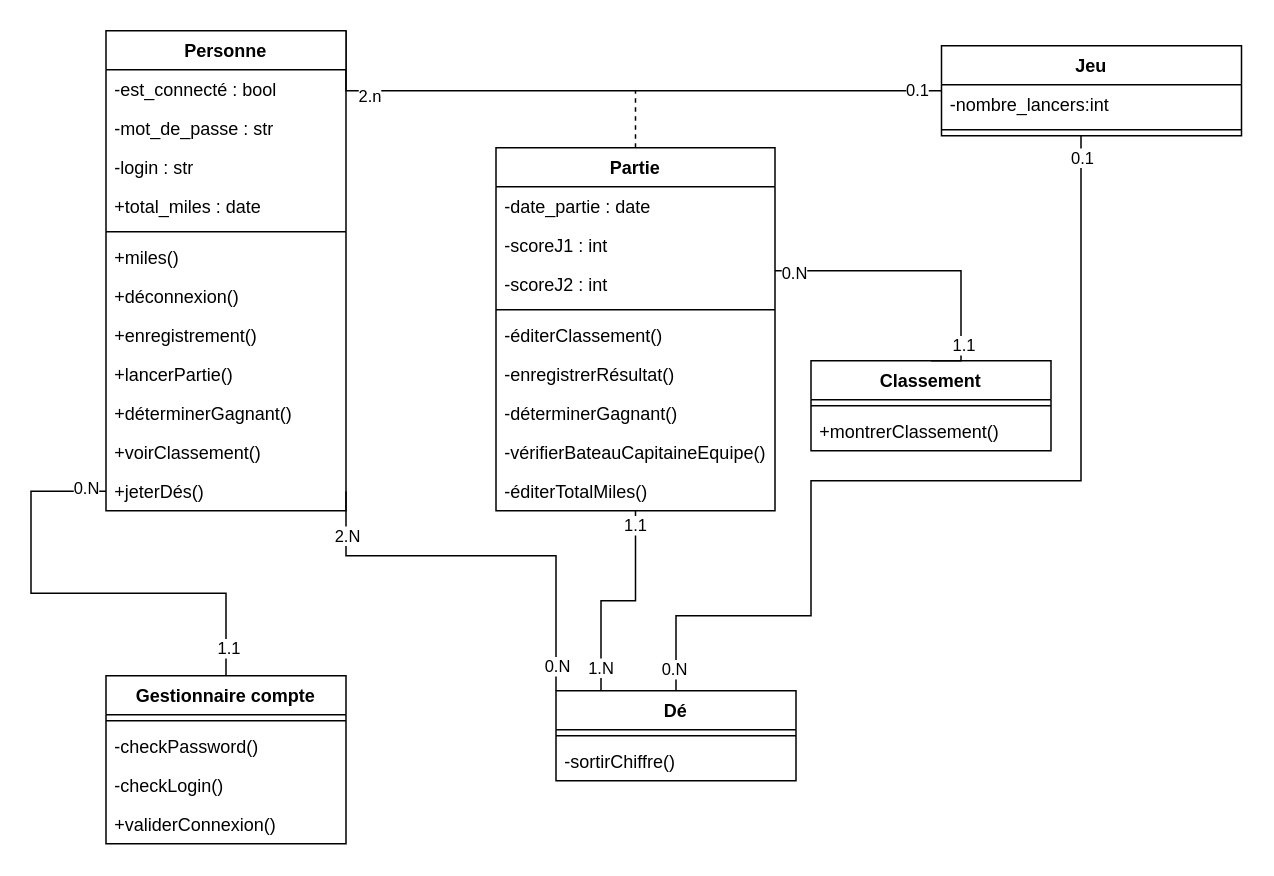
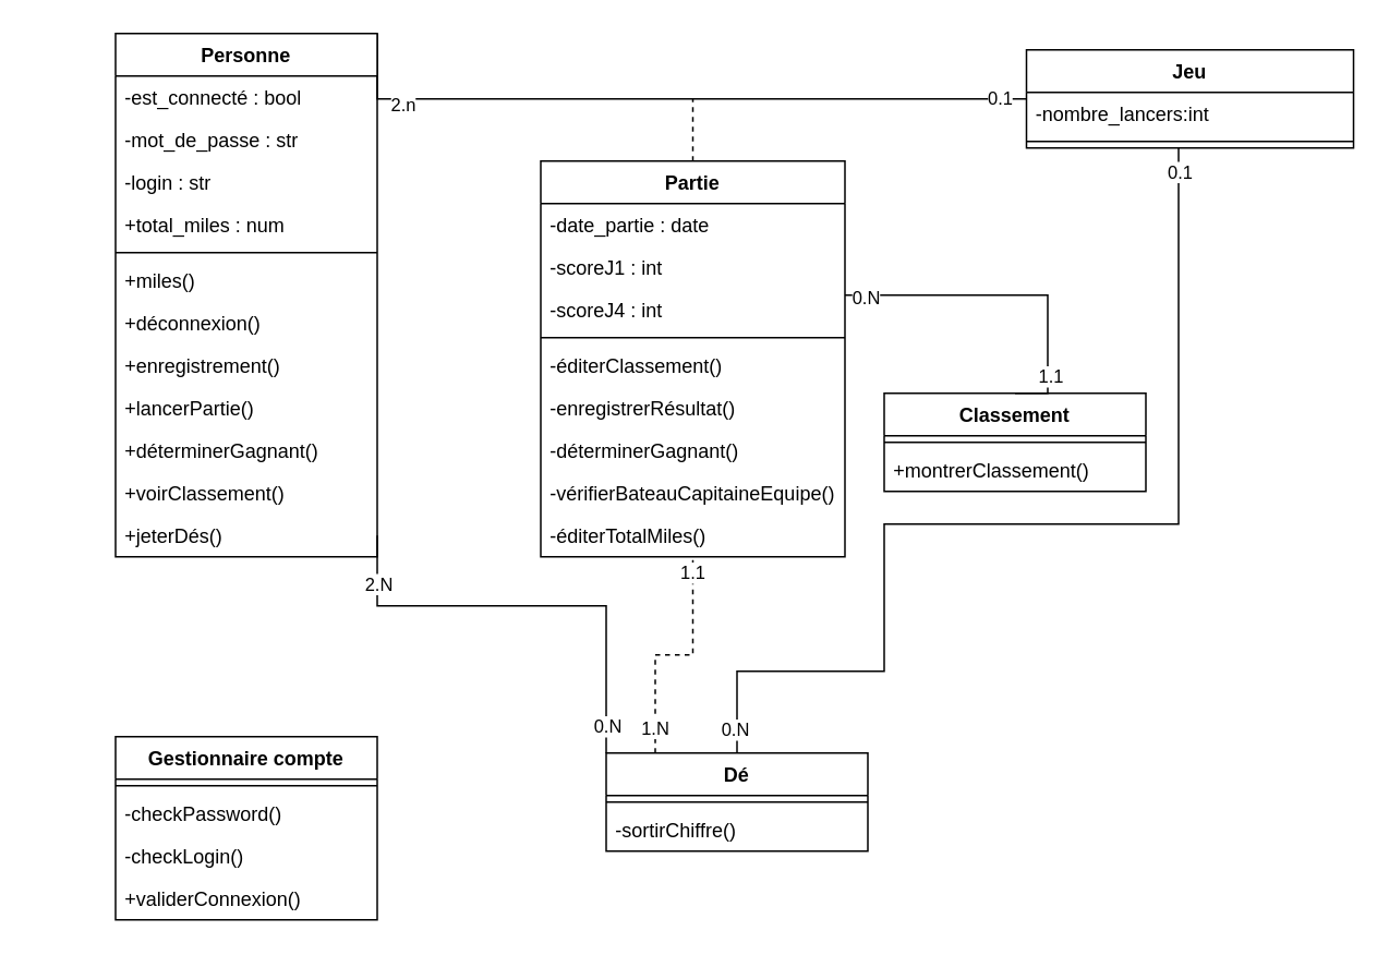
  <mxCell id="0" />
  <mxCell id="1" parent="0" />
  <mxCell id="2" style="edgeStyle=orthogonalEdgeStyle;rounded=0;orthogonalLoop=1;jettySize=auto;html=1;exitX=1;exitY=0;exitDx=0;exitDy=0;endArrow=none;endFill=0;" edge="1" parent="1" source="5" target="32"><mxGeometry relative="1" as="geometry"><Array as="points"><mxPoint x="230" y="60" /></Array></mxGeometry></mxCell>
  <mxCell id="3" value="0.1" style="edgeLabel;html=1;align=center;verticalAlign=middle;resizable=0;points=[];" vertex="1" connectable="0" parent="2"><mxGeometry x="0.924" y="1" relative="1" as="geometry"><mxPoint as="offset" /></mxGeometry></mxCell>
  <mxCell id="4" value="2.n" style="edgeLabel;html=1;align=center;verticalAlign=middle;resizable=0;points=[];" vertex="1" connectable="0" parent="2"><mxGeometry x="-0.748" y="-3" relative="1" as="geometry"><mxPoint as="offset" /></mxGeometry></mxCell>
  <mxCell id="5" value="Personne" style="swimlane;fontStyle=1;align=center;verticalAlign=top;childLayout=stackLayout;horizontal=1;startSize=26;horizontalStack=0;resizeParent=1;resizeParentMax=0;resizeLast=0;collapsible=1;marginBottom=0;" vertex="1" parent="1"><mxGeometry x="70" y="20" width="160" height="320" as="geometry" /></mxCell>
  <mxCell id="6" value="-est_connecté : bool" style="text;strokeColor=none;fillColor=none;align=left;verticalAlign=top;spacingLeft=4;spacingRight=4;overflow=hidden;rotatable=0;points=[[0,0.5],[1,0.5]];portConstraint=eastwest;" vertex="1" parent="5"><mxGeometry y="26" width="160" height="26" as="geometry" /></mxCell>
  <mxCell id="7" value="-mot_de_passe : str" style="text;strokeColor=none;fillColor=none;align=left;verticalAlign=top;spacingLeft=4;spacingRight=4;overflow=hidden;rotatable=0;points=[[0,0.5],[1,0.5]];portConstraint=eastwest;" vertex="1" parent="5"><mxGeometry y="52" width="160" height="26" as="geometry" /></mxCell>
  <mxCell id="8" value="-login : str" style="text;strokeColor=none;fillColor=none;align=left;verticalAlign=top;spacingLeft=4;spacingRight=4;overflow=hidden;rotatable=0;points=[[0,0.5],[1,0.5]];portConstraint=eastwest;" vertex="1" parent="5"><mxGeometry y="78" width="160" height="26" as="geometry" /></mxCell>
- <mxCell id="9" value="+total_miles : date" style="text;strokeColor=none;fillColor=none;align=left;verticalAlign=top;spacingLeft=4;spacingRight=4;overflow=hidden;rotatable=0;points=[[0,0.5],[1,0.5]];portConstraint=eastwest;" vertex="1" parent="5"><mxGeometry y="104" width="160" height="26" as="geometry" /></mxCell>
+ <mxCell id="9" value="+total_miles : num" style="text;strokeColor=none;fillColor=none;align=left;verticalAlign=top;spacingLeft=4;spacingRight=4;overflow=hidden;rotatable=0;points=[[0,0.5],[1,0.5]];portConstraint=eastwest;" vertex="1" parent="5"><mxGeometry y="104" width="160" height="26" as="geometry" /></mxCell>
  <mxCell id="10" value="" style="line;strokeWidth=1;fillColor=none;align=left;verticalAlign=middle;spacingTop=-1;spacingLeft=3;spacingRight=3;rotatable=0;labelPosition=right;points=[];portConstraint=eastwest;strokeColor=inherit;" vertex="1" parent="5"><mxGeometry y="130" width="160" height="8" as="geometry" /></mxCell>
  <mxCell id="11" value="+miles()" style="text;strokeColor=none;fillColor=none;align=left;verticalAlign=top;spacingLeft=4;spacingRight=4;overflow=hidden;rotatable=0;points=[[0,0.5],[1,0.5]];portConstraint=eastwest;" vertex="1" parent="5"><mxGeometry y="138" width="160" height="26" as="geometry" /></mxCell>
  <mxCell id="12" value="+déconnexion()" style="text;strokeColor=none;fillColor=none;align=left;verticalAlign=top;spacingLeft=4;spacingRight=4;overflow=hidden;rotatable=0;points=[[0,0.5],[1,0.5]];portConstraint=eastwest;" vertex="1" parent="5"><mxGeometry y="164" width="160" height="26" as="geometry" /></mxCell>
  <mxCell id="13" value="+enregistrement()" style="text;strokeColor=none;fillColor=none;align=left;verticalAlign=top;spacingLeft=4;spacingRight=4;overflow=hidden;rotatable=0;points=[[0,0.5],[1,0.5]];portConstraint=eastwest;" vertex="1" parent="5"><mxGeometry y="190" width="160" height="26" as="geometry" /></mxCell>
  <mxCell id="14" value="+lancerPartie()" style="text;strokeColor=none;fillColor=none;align=left;verticalAlign=top;spacingLeft=4;spacingRight=4;overflow=hidden;rotatable=0;points=[[0,0.5],[1,0.5]];portConstraint=eastwest;" vertex="1" parent="5"><mxGeometry y="216" width="160" height="26" as="geometry" /></mxCell>
  <mxCell id="15" value="+déterminerGagnant()" style="text;strokeColor=none;fillColor=none;align=left;verticalAlign=top;spacingLeft=4;spacingRight=4;overflow=hidden;rotatable=0;points=[[0,0.5],[1,0.5]];portConstraint=eastwest;" vertex="1" parent="5"><mxGeometry y="242" width="160" height="26" as="geometry" /></mxCell>
  <mxCell id="16" value="+voirClassement()" style="text;strokeColor=none;fillColor=none;align=left;verticalAlign=top;spacingLeft=4;spacingRight=4;overflow=hidden;rotatable=0;points=[[0,0.5],[1,0.5]];portConstraint=eastwest;" vertex="1" parent="5"><mxGeometry y="268" width="160" height="26" as="geometry" /></mxCell>
  <mxCell id="17" value="+jeterDés()" style="text;strokeColor=none;fillColor=none;align=left;verticalAlign=top;spacingLeft=4;spacingRight=4;overflow=hidden;rotatable=0;points=[[0,0.5],[1,0.5]];portConstraint=eastwest;" vertex="1" parent="5"><mxGeometry y="294" width="160" height="26" as="geometry" /></mxCell>
  <mxCell id="18" style="edgeStyle=orthogonalEdgeStyle;rounded=0;orthogonalLoop=1;jettySize=auto;html=1;endArrow=none;endFill=0;dashed=1;" edge="1" parent="1" source="19"><mxGeometry relative="1" as="geometry"><mxPoint x="423" y="60" as="targetPoint" /></mxGeometry></mxCell>
  <mxCell id="19" value="Partie" style="swimlane;fontStyle=1;align=center;verticalAlign=top;childLayout=stackLayout;horizontal=1;startSize=26;horizontalStack=0;resizeParent=1;resizeParentMax=0;resizeLast=0;collapsible=1;marginBottom=0;" vertex="1" parent="1"><mxGeometry x="330" y="98" width="186" height="242" as="geometry" /></mxCell>
  <mxCell id="20" value="-date_partie : date" style="text;strokeColor=none;fillColor=none;align=left;verticalAlign=top;spacingLeft=4;spacingRight=4;overflow=hidden;rotatable=0;points=[[0,0.5],[1,0.5]];portConstraint=eastwest;" vertex="1" parent="19"><mxGeometry y="26" width="186" height="26" as="geometry" /></mxCell>
  <mxCell id="21" value="-scoreJ1 : int" style="text;strokeColor=none;fillColor=none;align=left;verticalAlign=top;spacingLeft=4;spacingRight=4;overflow=hidden;rotatable=0;points=[[0,0.5],[1,0.5]];portConstraint=eastwest;" vertex="1" parent="19"><mxGeometry y="52" width="186" height="26" as="geometry" /></mxCell>
- <mxCell id="22" value="-scoreJ2 : int" style="text;strokeColor=none;fillColor=none;align=left;verticalAlign=top;spacingLeft=4;spacingRight=4;overflow=hidden;rotatable=0;points=[[0,0.5],[1,0.5]];portConstraint=eastwest;" vertex="1" parent="19"><mxGeometry y="78" width="186" height="26" as="geometry" /></mxCell>
+ <mxCell id="22" value="-scoreJ4 : int" style="text;strokeColor=none;fillColor=none;align=left;verticalAlign=top;spacingLeft=4;spacingRight=4;overflow=hidden;rotatable=0;points=[[0,0.5],[1,0.5]];portConstraint=eastwest;" vertex="1" parent="19"><mxGeometry y="78" width="186" height="26" as="geometry" /></mxCell>
  <mxCell id="23" value="" style="line;strokeWidth=1;fillColor=none;align=left;verticalAlign=middle;spacingTop=-1;spacingLeft=3;spacingRight=3;rotatable=0;labelPosition=right;points=[];portConstraint=eastwest;strokeColor=inherit;" vertex="1" parent="19"><mxGeometry y="104" width="186" height="8" as="geometry" /></mxCell>
  <mxCell id="24" value="-éditerClassement()" style="text;strokeColor=none;fillColor=none;align=left;verticalAlign=top;spacingLeft=4;spacingRight=4;overflow=hidden;rotatable=0;points=[[0,0.5],[1,0.5]];portConstraint=eastwest;" vertex="1" parent="19"><mxGeometry y="112" width="186" height="26" as="geometry" /></mxCell>
  <mxCell id="25" value="-enregistrerRésultat()" style="text;strokeColor=none;fillColor=none;align=left;verticalAlign=top;spacingLeft=4;spacingRight=4;overflow=hidden;rotatable=0;points=[[0,0.5],[1,0.5]];portConstraint=eastwest;" vertex="1" parent="19"><mxGeometry y="138" width="186" height="26" as="geometry" /></mxCell>
  <mxCell id="26" value="-déterminerGagnant()" style="text;strokeColor=none;fillColor=none;align=left;verticalAlign=top;spacingLeft=4;spacingRight=4;overflow=hidden;rotatable=0;points=[[0,0.5],[1,0.5]];portConstraint=eastwest;" vertex="1" parent="19"><mxGeometry y="164" width="186" height="26" as="geometry" /></mxCell>
  <mxCell id="27" value="-vérifierBateauCapitaineEquipe()" style="text;strokeColor=none;fillColor=none;align=left;verticalAlign=top;spacingLeft=4;spacingRight=4;overflow=hidden;rotatable=0;points=[[0,0.5],[1,0.5]];portConstraint=eastwest;" vertex="1" parent="19"><mxGeometry y="190" width="186" height="26" as="geometry" /></mxCell>
  <mxCell id="28" value="-éditerTotalMiles()" style="text;strokeColor=none;fillColor=none;align=left;verticalAlign=top;spacingLeft=4;spacingRight=4;overflow=hidden;rotatable=0;points=[[0,0.5],[1,0.5]];portConstraint=eastwest;" vertex="1" parent="19"><mxGeometry y="216" width="186" height="26" as="geometry" /></mxCell>
  <mxCell id="29" style="edgeStyle=orthogonalEdgeStyle;rounded=0;orthogonalLoop=1;jettySize=auto;html=1;endArrow=none;endFill=0;" edge="1" parent="1" source="32" target="48"><mxGeometry relative="1" as="geometry"><Array as="points"><mxPoint x="720" y="320" /><mxPoint x="540" y="320" /><mxPoint x="540" y="410" /><mxPoint x="450" y="410" /></Array></mxGeometry></mxCell>
  <mxCell id="30" value="0.1" style="edgeLabel;html=1;align=center;verticalAlign=middle;resizable=0;points=[];" vertex="1" connectable="0" parent="29"><mxGeometry x="-0.957" relative="1" as="geometry"><mxPoint as="offset" /></mxGeometry></mxCell>
  <mxCell id="31" value="0.N" style="edgeLabel;html=1;align=center;verticalAlign=middle;resizable=0;points=[];" vertex="1" connectable="0" parent="29"><mxGeometry x="0.956" y="-2" relative="1" as="geometry"><mxPoint y="-1" as="offset" /></mxGeometry></mxCell>
  <mxCell id="32" value="Jeu" style="swimlane;fontStyle=1;align=center;verticalAlign=top;childLayout=stackLayout;horizontal=1;startSize=26;horizontalStack=0;resizeParent=1;resizeParentMax=0;resizeLast=0;collapsible=1;marginBottom=0;" vertex="1" parent="1"><mxGeometry x="627" width="200" height="60" as="geometry" y="30" /></mxCell>
  <mxCell id="33" value="-nombre_lancers:int&#10;" style="text;strokeColor=none;fillColor=none;align=left;verticalAlign=top;spacingLeft=4;spacingRight=4;overflow=hidden;rotatable=0;points=[[0,0.5],[1,0.5]];portConstraint=eastwest;" vertex="1" parent="32"><mxGeometry y="26" width="200" height="26" as="geometry" /></mxCell>
  <mxCell id="34" value="" style="line;strokeWidth=1;fillColor=none;align=left;verticalAlign=middle;spacingTop=-1;spacingLeft=3;spacingRight=3;rotatable=0;labelPosition=right;points=[];portConstraint=eastwest;strokeColor=inherit;" vertex="1" parent="32"><mxGeometry y="52" width="200" height="8" as="geometry" /></mxCell>
  <mxCell id="35" value="Gestionnaire compte" style="swimlane;fontStyle=1;align=center;verticalAlign=top;childLayout=stackLayout;horizontal=1;startSize=26;horizontalStack=0;resizeParent=1;resizeParentMax=0;resizeLast=0;collapsible=1;marginBottom=0;" vertex="1" parent="1"><mxGeometry x="70" y="450" width="160" height="112" as="geometry" /></mxCell>
  <mxCell id="36" value="" style="line;strokeWidth=1;fillColor=none;align=left;verticalAlign=middle;spacingTop=-1;spacingLeft=3;spacingRight=3;rotatable=0;labelPosition=right;points=[];portConstraint=eastwest;strokeColor=inherit;" vertex="1" parent="35"><mxGeometry y="26" width="160" height="8" as="geometry" /></mxCell>
  <mxCell id="37" value="-checkPassword()" style="text;strokeColor=none;fillColor=none;align=left;verticalAlign=top;spacingLeft=4;spacingRight=4;overflow=hidden;rotatable=0;points=[[0,0.5],[1,0.5]];portConstraint=eastwest;" vertex="1" parent="35"><mxGeometry y="34" width="160" height="26" as="geometry" /></mxCell>
  <mxCell id="38" value="-checkLogin()" style="text;strokeColor=none;fillColor=none;align=left;verticalAlign=top;spacingLeft=4;spacingRight=4;overflow=hidden;rotatable=0;points=[[0,0.5],[1,0.5]];portConstraint=eastwest;" vertex="1" parent="35"><mxGeometry y="60" width="160" height="26" as="geometry" /></mxCell>
  <mxCell id="39" value="+validerConnexion()" style="text;strokeColor=none;fillColor=none;align=left;verticalAlign=top;spacingLeft=4;spacingRight=4;overflow=hidden;rotatable=0;points=[[0,0.5],[1,0.5]];portConstraint=eastwest;" vertex="1" parent="35"><mxGeometry y="86" width="160" height="26" as="geometry" /></mxCell>
  <mxCell id="40" value="Classement" style="swimlane;fontStyle=1;align=center;verticalAlign=top;childLayout=stackLayout;horizontal=1;startSize=26;horizontalStack=0;resizeParent=1;resizeParentMax=0;resizeLast=0;collapsible=1;marginBottom=0;" vertex="1" parent="1"><mxGeometry x="540" y="240" width="160" height="60" as="geometry" /></mxCell>
  <mxCell id="41" value="" style="line;strokeWidth=1;fillColor=none;align=left;verticalAlign=middle;spacingTop=-1;spacingLeft=3;spacingRight=3;rotatable=0;labelPosition=right;points=[];portConstraint=eastwest;strokeColor=inherit;" vertex="1" parent="40"><mxGeometry y="26" width="160" height="8" as="geometry" /></mxCell>
  <mxCell id="42" value="+montrerClassement()" style="text;strokeColor=none;fillColor=none;align=left;verticalAlign=top;spacingLeft=4;spacingRight=4;overflow=hidden;rotatable=0;points=[[0,0.5],[1,0.5]];portConstraint=eastwest;" vertex="1" parent="40"><mxGeometry y="34" width="160" height="26" as="geometry" /></mxCell>
- <mxCell id="43" value="1.1" style="edgeStyle=orthogonalEdgeStyle;rounded=0;orthogonalLoop=1;jettySize=auto;html=1;endArrow=none;endFill=0;" edge="1" parent="1" source="48" target="19"><mxGeometry x="0.864" relative="1" as="geometry"><Array as="points"><mxPoint x="400" y="400" /><mxPoint x="423" y="400" /></Array><mxPoint as="offset" /></mxGeometry></mxCell>
+ <mxCell id="43" value="1.1" style="edgeStyle=orthogonalEdgeStyle;rounded=0;orthogonalLoop=1;jettySize=auto;html=1;endArrow=none;endFill=0;dashed=1;" edge="1" parent="1" source="48" target="19"><mxGeometry x="0.864" relative="1" as="geometry"><Array as="points"><mxPoint x="400" y="400" /><mxPoint x="423" y="400" /></Array><mxPoint as="offset" /></mxGeometry></mxCell>
  <mxCell id="44" value="1.N" style="edgeLabel;html=1;align=center;verticalAlign=middle;resizable=0;points=[];" vertex="1" connectable="0" parent="43"><mxGeometry x="-0.792" y="1" relative="1" as="geometry"><mxPoint y="-1" as="offset" /></mxGeometry></mxCell>
  <mxCell id="45" style="edgeStyle=orthogonalEdgeStyle;rounded=0;orthogonalLoop=1;jettySize=auto;html=1;entryX=1;entryY=0.5;entryDx=0;entryDy=0;endArrow=none;endFill=0;" edge="1" parent="1" source="48" target="17"><mxGeometry relative="1" as="geometry"><Array as="points"><mxPoint x="370" y="370" /><mxPoint x="230" y="370" /></Array></mxGeometry></mxCell>
  <mxCell id="46" value="2.N" style="edgeLabel;html=1;align=center;verticalAlign=middle;resizable=0;points=[];" vertex="1" connectable="0" parent="45"><mxGeometry x="0.777" relative="1" as="geometry"><mxPoint y="-1" as="offset" /></mxGeometry></mxCell>
  <mxCell id="47" value="0.N" style="edgeLabel;html=1;align=center;verticalAlign=middle;resizable=0;points=[];" vertex="1" connectable="0" parent="45"><mxGeometry x="-0.865" relative="1" as="geometry"><mxPoint y="1" as="offset" /></mxGeometry></mxCell>
  <mxCell id="48" value="Dé" style="swimlane;fontStyle=1;align=center;verticalAlign=top;childLayout=stackLayout;horizontal=1;startSize=26;horizontalStack=0;resizeParent=1;resizeParentMax=0;resizeLast=0;collapsible=1;marginBottom=0;" vertex="1" parent="1"><mxGeometry x="370" y="460" width="160" height="60" as="geometry" /></mxCell>
  <mxCell id="49" value="" style="line;strokeWidth=1;fillColor=none;align=left;verticalAlign=middle;spacingTop=-1;spacingLeft=3;spacingRight=3;rotatable=0;labelPosition=right;points=[];portConstraint=eastwest;strokeColor=inherit;" vertex="1" parent="48"><mxGeometry y="26" width="160" height="8" as="geometry" /></mxCell>
  <mxCell id="50" value="-sortirChiffre()" style="text;strokeColor=none;fillColor=none;align=left;verticalAlign=top;spacingLeft=4;spacingRight=4;overflow=hidden;rotatable=0;points=[[0,0.5],[1,0.5]];portConstraint=eastwest;" vertex="1" parent="48"><mxGeometry y="34" width="160" height="26" as="geometry" /></mxCell>
  <mxCell id="51" style="edgeStyle=orthogonalEdgeStyle;rounded=0;orthogonalLoop=1;jettySize=auto;html=1;entryX=0.5;entryY=0;entryDx=0;entryDy=0;endArrow=none;endFill=0;" edge="1" parent="1" source="19" target="40"><mxGeometry relative="1" as="geometry"><Array as="points"><mxPoint x="640" y="180" /></Array></mxGeometry></mxCell>
  <mxCell id="52" value="1.1" style="edgeLabel;html=1;align=center;verticalAlign=middle;resizable=0;points=[];" vertex="1" connectable="0" parent="51"><mxGeometry x="0.696" y="1" relative="1" as="geometry"><mxPoint as="offset" /></mxGeometry></mxCell>
  <mxCell id="53" value="0.N" style="edgeLabel;html=1;align=center;verticalAlign=middle;resizable=0;points=[];" vertex="1" connectable="0" parent="51"><mxGeometry x="-0.88" y="-1" relative="1" as="geometry"><mxPoint as="offset" /></mxGeometry></mxCell>
- <mxCell id="54" style="edgeStyle=orthogonalEdgeStyle;rounded=0;orthogonalLoop=1;jettySize=auto;html=1;endArrow=none;endFill=0;" edge="1" parent="1" source="17" target="35"><mxGeometry relative="1" as="geometry"><Array as="points"><mxPoint x="20" y="327" /><mxPoint x="20" y="395" /><mxPoint x="150" y="395" /></Array></mxGeometry></mxCell>
- <mxCell id="55" value="0.N" style="edgeLabel;html=1;align=center;verticalAlign=middle;resizable=0;points=[];" vertex="1" connectable="0" parent="54"><mxGeometry x="-0.905" y="-3" relative="1" as="geometry"><mxPoint as="offset" /></mxGeometry></mxCell>
- <mxCell id="56" value="1.1" style="edgeLabel;html=1;align=center;verticalAlign=middle;resizable=0;points=[];" vertex="1" connectable="0" parent="54"><mxGeometry x="0.877" y="1" relative="1" as="geometry"><mxPoint as="offset" /></mxGeometry></mxCell>
